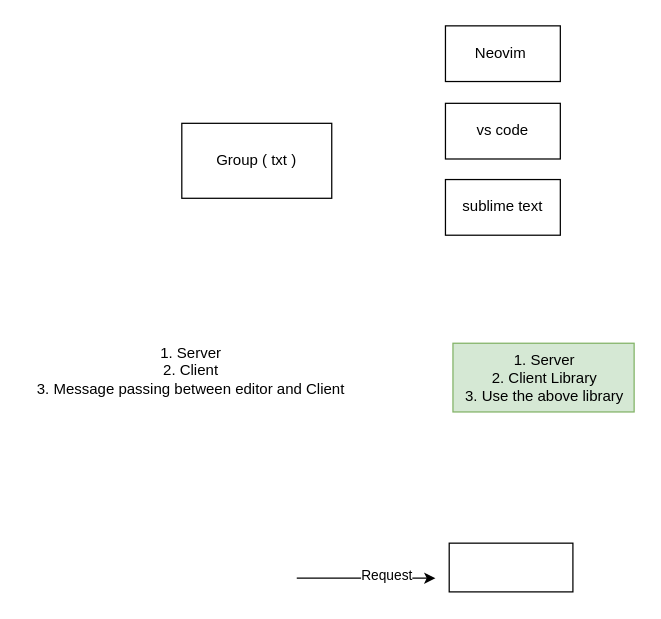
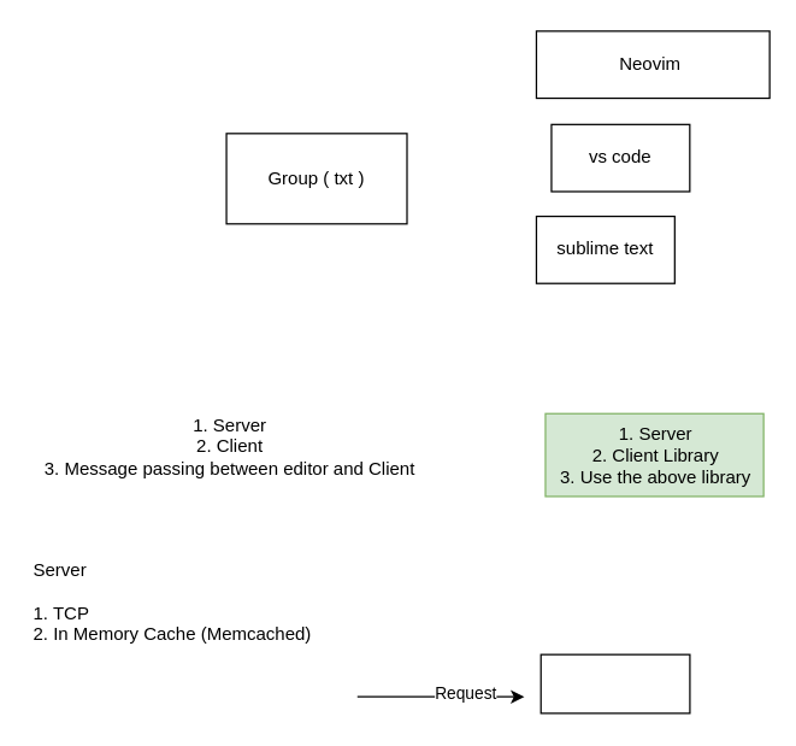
  <mxCell id="0" />
  <mxCell id="1" parent="0" />
- <mxCell id="2" value="Group ( txt )" style="whiteSpace=wrap;html=1;" parent="1" vertex="1"><mxGeometry x="145" y="98.004" width="120" height="60" as="geometry" /></mxCell>
- <mxCell id="3" value="Neovim&amp;nbsp;" style="whiteSpace=wrap;html=1;" parent="1" vertex="1"><mxGeometry x="356" y="20" width="91.93" height="44.55" as="geometry" /></mxCell>
- <mxCell id="4" value="vs code" style="whiteSpace=wrap;html=1;" parent="1" vertex="1"><mxGeometry x="356" y="82" width="91.93" height="44.55" as="geometry" /></mxCell>
+ <mxCell id="2" value="Group ( txt )" style="whiteSpace=wrap;html=1;" parent="1" vertex="1"><mxGeometry x="150" y="88.004" width="120" height="60" as="geometry" /></mxCell>
+ <mxCell id="3" value="Neovim&amp;nbsp;" style="whiteSpace=wrap;html=1;" parent="1" vertex="1"><mxGeometry x="356" y="20" width="155" height="44.55" as="geometry" /></mxCell>
+ <mxCell id="4" value="vs code" style="whiteSpace=wrap;html=1;" parent="1" vertex="1"><mxGeometry x="366" y="82" width="91.93" height="44.55" as="geometry" /></mxCell>
  <mxCell id="5" value="sublime text" style="whiteSpace=wrap;html=1;" parent="1" vertex="1"><mxGeometry x="356" y="143" width="91.93" height="44.55" as="geometry" /></mxCell>
  <mxCell id="6" value="1. Server&lt;br&gt;2. Client&lt;br&gt;3. Message passing between editor and Client" style="text;html=1;align=center;verticalAlign=middle;resizable=0;points=[];autosize=1;strokeColor=none;fillColor=none;" parent="1" vertex="1"><mxGeometry x="20" y="268" width="264" height="55" as="geometry" /></mxCell>
  <mxCell id="7" value="1. Server&lt;br&gt;2. Client Library&lt;br&gt;3. Use the above library" style="text;html=1;align=center;verticalAlign=middle;resizable=0;points=[];autosize=1;strokeColor=#82b366;fillColor=#d5e8d4;" parent="1" vertex="1"><mxGeometry x="362" y="274" width="145" height="55" as="geometry" /></mxCell>
+ <mxCell id="8" value="Server&lt;br&gt;&lt;br&gt;1. TCP&lt;br&gt;2. In Memory Cache (Memcached)" style="text;html=1;align=left;verticalAlign=middle;resizable=0;points=[];autosize=1;strokeColor=none;fillColor=none;" parent="1" vertex="1"><mxGeometry x="20" y="364" width="203" height="70" as="geometry" /></mxCell>
  <mxCell id="9" value="" style="whiteSpace=wrap;html=1;" vertex="1" parent="1"><mxGeometry x="359" y="434" width="99" height="39" as="geometry" /></mxCell>
  <mxCell id="10" value="" style="edgeStyle=none;orthogonalLoop=1;jettySize=auto;html=1;rounded=0;" edge="1" parent="1"><mxGeometry width="80" relative="1" as="geometry"><mxPoint x="236.997" y="461.996" as="sourcePoint" /><mxPoint x="348" y="462" as="targetPoint" /><Array as="points" /></mxGeometry></mxCell>
  <mxCell id="11" value="Request" style="edgeLabel;html=1;align=center;verticalAlign=middle;resizable=0;points=[];" vertex="1" connectable="0" parent="10"><mxGeometry x="0.3" y="2" relative="1" as="geometry"><mxPoint as="offset" /></mxGeometry></mxCell>
